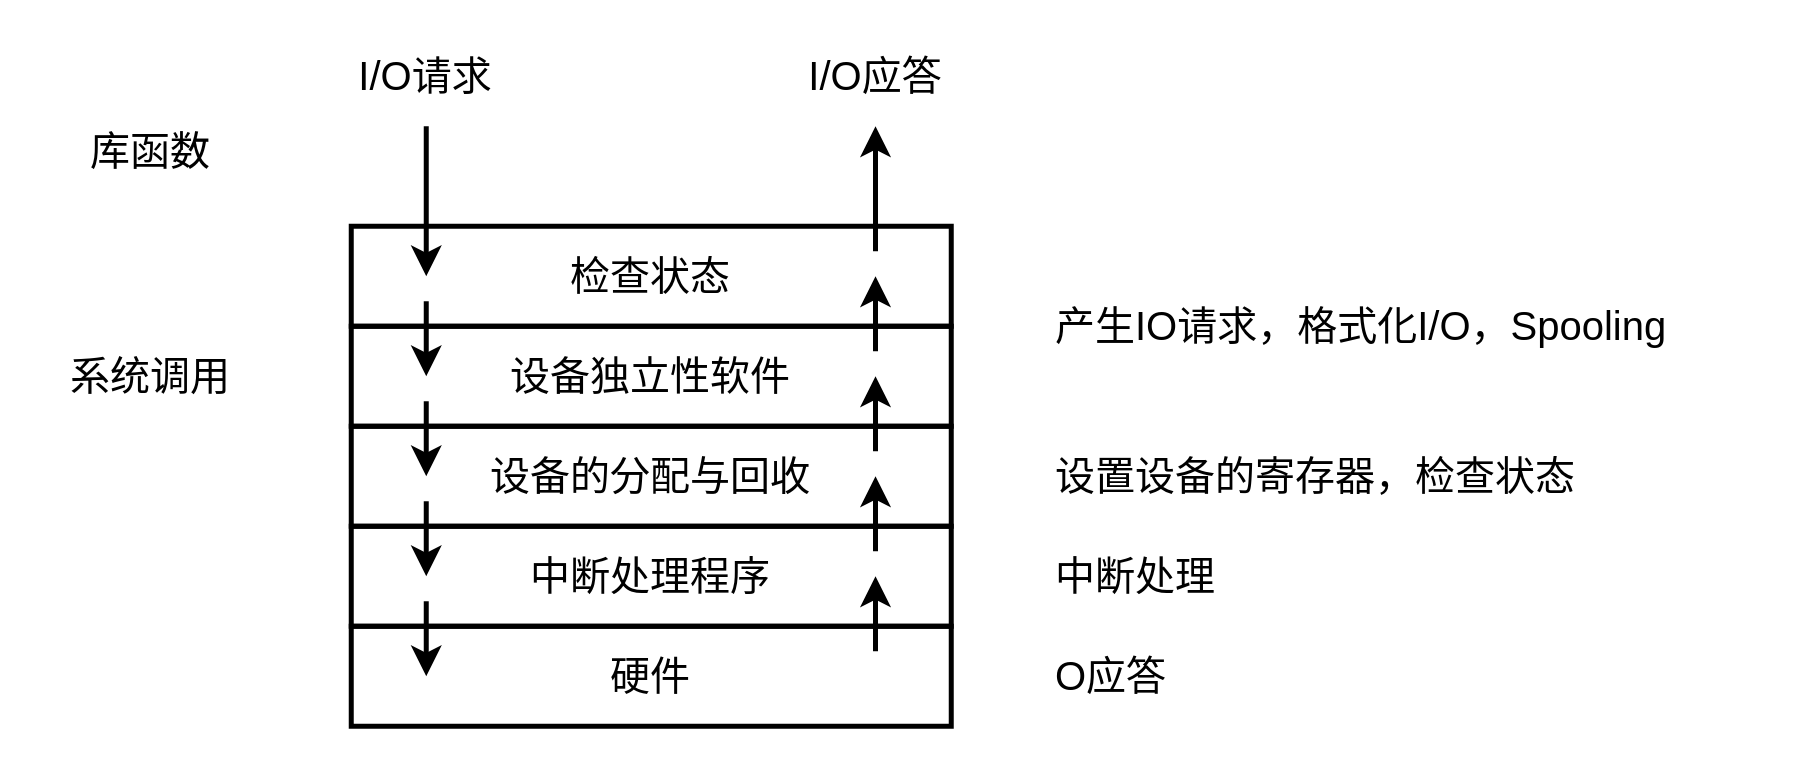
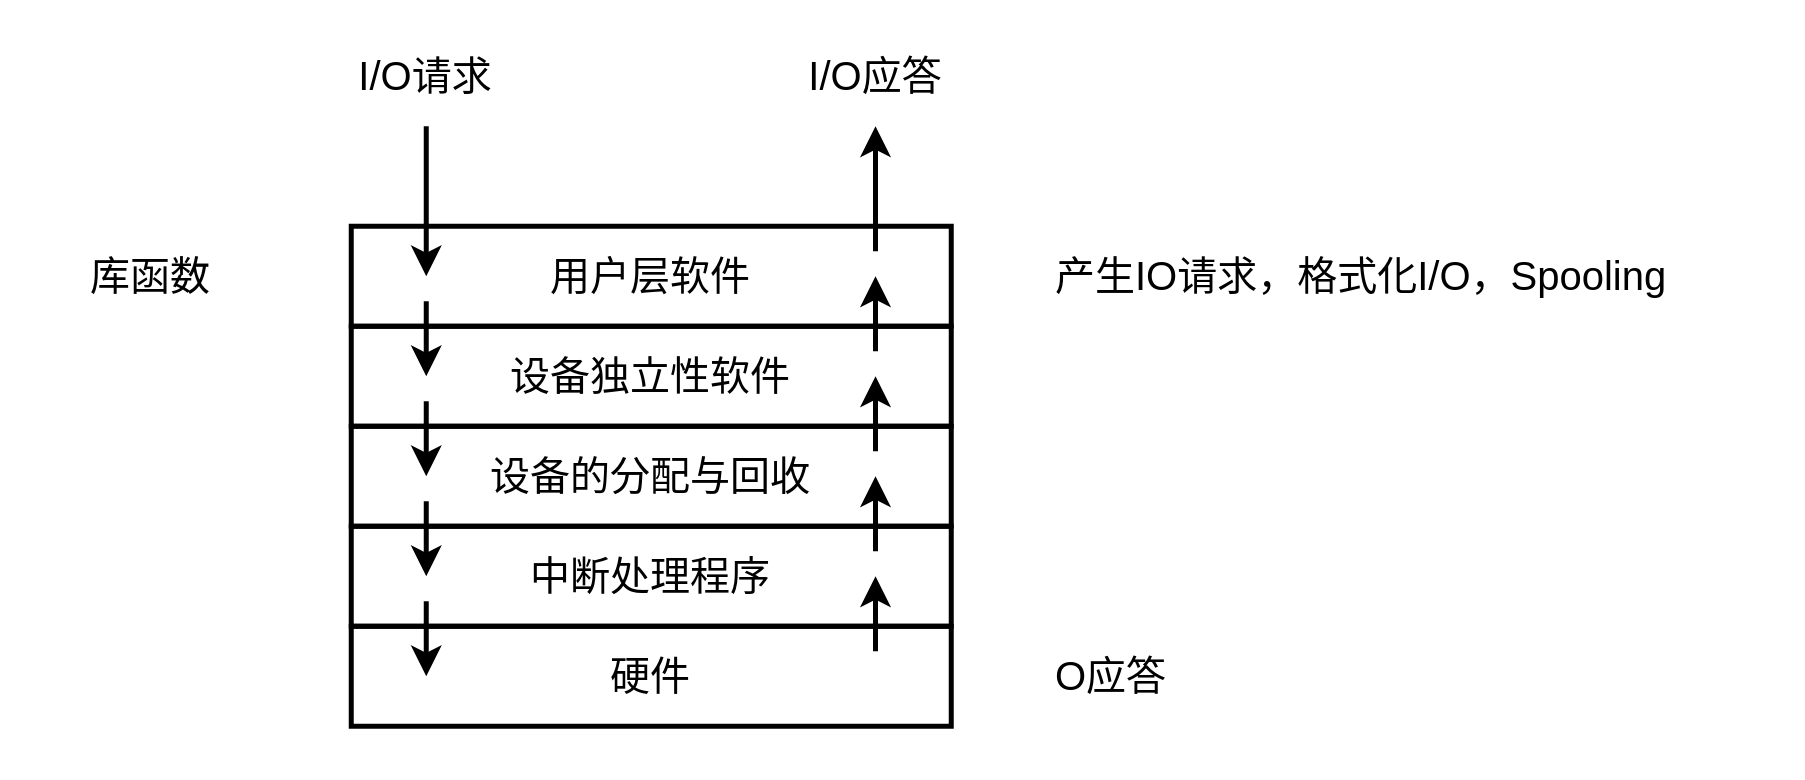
  <mxCell id="0" />
  <mxCell id="1" parent="0" />
- <mxCell id="2" value="&lt;font style=&quot;font-size: 16px&quot;&gt;检查状态&lt;/font&gt;" style="rounded=0;whiteSpace=wrap;html=1;fillColor=none;strokeWidth=2;" vertex="1" parent="1"><mxGeometry x="140" y="90" width="240" height="40" as="geometry" /></mxCell>
+ <mxCell id="2" value="&lt;font style=&quot;font-size: 16px&quot;&gt;用户层软件&lt;/font&gt;" style="rounded=0;whiteSpace=wrap;html=1;fillColor=none;strokeWidth=2;" vertex="1" parent="1"><mxGeometry x="140" y="90" width="240" height="40" as="geometry" /></mxCell>
  <mxCell id="3" value="&lt;font style=&quot;font-size: 16px&quot;&gt;设备独立性软件&lt;/font&gt;" style="rounded=0;whiteSpace=wrap;html=1;fillColor=none;strokeWidth=2;" vertex="1" parent="1"><mxGeometry x="140" y="130" width="240" height="40" as="geometry" /></mxCell>
  <mxCell id="4" value="&lt;font style=&quot;font-size: 16px&quot;&gt;设备的分配与回收&lt;/font&gt;" style="rounded=0;whiteSpace=wrap;html=1;fillColor=none;strokeWidth=2;" vertex="1" parent="1"><mxGeometry x="140" y="170" width="240" height="40" as="geometry" /></mxCell>
  <mxCell id="5" value="&lt;font style=&quot;font-size: 16px&quot;&gt;中断处理程序&lt;/font&gt;" style="rounded=0;whiteSpace=wrap;html=1;fillColor=none;strokeWidth=2;" vertex="1" parent="1"><mxGeometry x="140" y="210" width="240" height="40" as="geometry" /></mxCell>
  <mxCell id="6" value="&lt;font style=&quot;font-size: 16px&quot;&gt;硬件&lt;/font&gt;" style="rounded=0;whiteSpace=wrap;html=1;fillColor=none;strokeWidth=2;" vertex="1" parent="1"><mxGeometry x="140" y="250" width="240" height="40" as="geometry" /></mxCell>
  <mxCell id="7" value="" style="endArrow=classic;html=1;strokeWidth=2;" edge="1" parent="1"><mxGeometry width="50" height="50" relative="1" as="geometry"><mxPoint x="170" y="120" as="sourcePoint" /><mxPoint x="170" y="150" as="targetPoint" /></mxGeometry></mxCell>
  <mxCell id="8" value="" style="endArrow=classic;html=1;strokeWidth=2;" edge="1" parent="1"><mxGeometry width="50" height="50" relative="1" as="geometry"><mxPoint x="170" y="160" as="sourcePoint" /><mxPoint x="170" y="190" as="targetPoint" /></mxGeometry></mxCell>
  <mxCell id="9" value="" style="endArrow=classic;html=1;strokeWidth=2;" edge="1" parent="1"><mxGeometry width="50" height="50" relative="1" as="geometry"><mxPoint x="170" y="200" as="sourcePoint" /><mxPoint x="170" y="230" as="targetPoint" /></mxGeometry></mxCell>
  <mxCell id="10" value="" style="endArrow=classic;html=1;strokeWidth=2;" edge="1" parent="1"><mxGeometry width="50" height="50" relative="1" as="geometry"><mxPoint x="170" y="240" as="sourcePoint" /><mxPoint x="170" y="270" as="targetPoint" /></mxGeometry></mxCell>
  <mxCell id="11" value="" style="endArrow=classic;html=1;strokeWidth=2;" edge="1" parent="1"><mxGeometry width="50" height="50" relative="1" as="geometry"><mxPoint x="170" y="50" as="sourcePoint" /><mxPoint x="170" y="110" as="targetPoint" /></mxGeometry></mxCell>
  <mxCell id="12" value="" style="endArrow=classic;html=1;strokeWidth=2;" edge="1" parent="1"><mxGeometry width="50" height="50" relative="1" as="geometry"><mxPoint x="349.71" y="100" as="sourcePoint" /><mxPoint x="349.71" y="50" as="targetPoint" /></mxGeometry></mxCell>
  <mxCell id="13" value="" style="endArrow=classic;html=1;strokeWidth=2;" edge="1" parent="1"><mxGeometry width="50" height="50" relative="1" as="geometry"><mxPoint x="349.71" y="260" as="sourcePoint" /><mxPoint x="349.71" y="230" as="targetPoint" /></mxGeometry></mxCell>
  <mxCell id="14" value="" style="endArrow=classic;html=1;strokeWidth=2;" edge="1" parent="1"><mxGeometry width="50" height="50" relative="1" as="geometry"><mxPoint x="349.71" y="220" as="sourcePoint" /><mxPoint x="349.71" y="190" as="targetPoint" /></mxGeometry></mxCell>
  <mxCell id="15" value="" style="endArrow=classic;html=1;strokeWidth=2;" edge="1" parent="1"><mxGeometry width="50" height="50" relative="1" as="geometry"><mxPoint x="349.71" y="180" as="sourcePoint" /><mxPoint x="349.71" y="150" as="targetPoint" /></mxGeometry></mxCell>
  <mxCell id="16" value="" style="endArrow=classic;html=1;strokeWidth=2;" edge="1" parent="1"><mxGeometry width="50" height="50" relative="1" as="geometry"><mxPoint x="349.71" y="140" as="sourcePoint" /><mxPoint x="349.71" y="110" as="targetPoint" /></mxGeometry></mxCell>
  <mxCell id="17" value="&lt;font style=&quot;font-size: 16px&quot;&gt;I/O请求&lt;/font&gt;" style="text;html=1;strokeColor=none;fillColor=none;align=center;verticalAlign=middle;whiteSpace=wrap;rounded=0;" vertex="1" parent="1"><mxGeometry x="140" y="20" width="60" height="20" as="geometry" /></mxCell>
  <mxCell id="18" value="&lt;font style=&quot;font-size: 16px&quot;&gt;I/O应答&lt;/font&gt;" style="text;html=1;strokeColor=none;fillColor=none;align=center;verticalAlign=middle;whiteSpace=wrap;rounded=0;" vertex="1" parent="1"><mxGeometry x="320" y="20" width="60" height="20" as="geometry" /></mxCell>
- <mxCell id="19" value="&lt;font style=&quot;font-size: 16px&quot;&gt;库函数&lt;/font&gt;" style="text;html=1;strokeColor=none;fillColor=none;align=center;verticalAlign=middle;whiteSpace=wrap;rounded=0;" vertex="1" parent="1"><mxGeometry x="20" y="50" width="80" height="20" as="geometry" /></mxCell>
- <mxCell id="20" value="&lt;font style=&quot;font-size: 16px&quot;&gt;系统调用&lt;/font&gt;" style="text;html=1;strokeColor=none;fillColor=none;align=center;verticalAlign=middle;whiteSpace=wrap;rounded=0;" vertex="1" parent="1"><mxGeometry x="20" y="140" width="80" height="20" as="geometry" /></mxCell>
- <mxCell id="21" value="&lt;font style=&quot;font-size: 16px&quot;&gt;产生IO请求，格式化I/O，Spooling&lt;/font&gt;" style="text;html=1;strokeColor=none;fillColor=none;align=left;verticalAlign=middle;whiteSpace=wrap;rounded=0;" vertex="1" parent="1"><mxGeometry x="420" y="120" width="280" height="20" as="geometry" /></mxCell>
- <mxCell id="22" value="&lt;span style=&quot;font-size: 16px&quot;&gt;设置设备的寄存器，检查状态&lt;/span&gt;" style="text;html=1;strokeColor=none;fillColor=none;align=left;verticalAlign=middle;whiteSpace=wrap;rounded=0;" vertex="1" parent="1"><mxGeometry x="420" y="180" width="280" height="20" as="geometry" /></mxCell>
- <mxCell id="23" value="&lt;span style=&quot;font-size: 16px&quot;&gt;中断处理&lt;/span&gt;" style="text;html=1;strokeColor=none;fillColor=none;align=left;verticalAlign=middle;whiteSpace=wrap;rounded=0;" vertex="1" parent="1"><mxGeometry x="420" y="220" width="280" height="20" as="geometry" /></mxCell>
+ <mxCell id="19" value="&lt;font style=&quot;font-size: 16px&quot;&gt;库函数&lt;/font&gt;" style="text;html=1;strokeColor=none;fillColor=none;align=center;verticalAlign=middle;whiteSpace=wrap;rounded=0;" vertex="1" parent="1"><mxGeometry x="20" y="100" width="80" height="20" as="geometry" /></mxCell>
+ <mxCell id="21" value="&lt;font style=&quot;font-size: 16px&quot;&gt;产生IO请求，格式化I/O，Spooling&lt;/font&gt;" style="text;html=1;strokeColor=none;fillColor=none;align=left;verticalAlign=middle;whiteSpace=wrap;rounded=0;" vertex="1" parent="1"><mxGeometry x="420" y="100" width="280" height="20" as="geometry" /></mxCell>
  <mxCell id="24" value="&lt;span style=&quot;font-size: 16px&quot;&gt;O应答&lt;/span&gt;" style="text;html=1;strokeColor=none;fillColor=none;align=left;verticalAlign=middle;whiteSpace=wrap;rounded=0;" vertex="1" parent="1"><mxGeometry x="420" y="260" width="280" height="20" as="geometry" /></mxCell>
